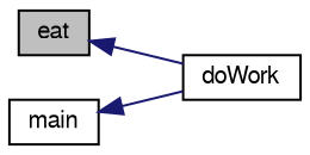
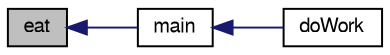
  digraph {
    rankdir=LR
    node [color=black fillcolor=white fontname=FreeSans fontsize=10 shape=record style=filled]
    edge [color=midnightblue dir=back fontname=FreeSans fontsize=10 labelfontname=FreeSans labelfontsize=10 style=solid]
    n1 [fillcolor=grey75 fontcolor=black height=0.2 label=eat width=0.4]
    n2 [height=0.2 label=doWork width=0.4]
    n3 [height=0.2 label=main width=0.4]
-   n1 -> n2
+   n1 -> n3
    n3 -> n2
  }
